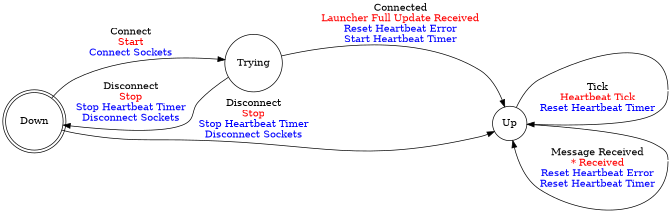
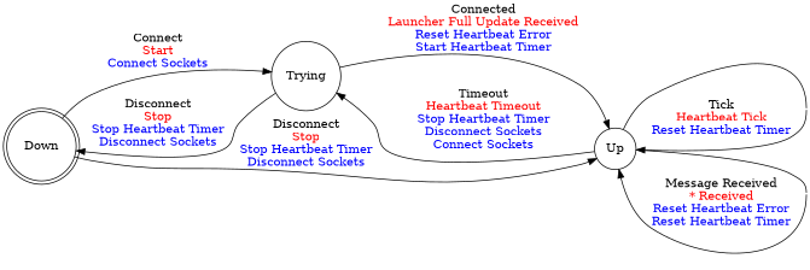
  digraph {
    rankdir=LR
    splines=true
    node [shape=circle]
    Down [shape=doublecircle]
    Trying
    Up
    uptickup [fixedsize=true height=0 margin=0 penwidth=0 shape=point width=0]
    upmessage_receivedup [fixedsize=true height=0 margin=0 penwidth=0 shape=point width=0]
    Down -> Trying [label=<Connect<br></br><Font Color="Red">Start<Br></Br></Font><Font Color="Blue">Connect Sockets<Br></Br></Font>>]
    Down -> Up [label=<Disconnect<br></br><Font Color="Red">Stop<Br></Br></Font><Font Color="Blue">Stop Heartbeat Timer<Br></Br>Disconnect Sockets<Br></Br></Font>>]
    Trying -> Down [label=<Disconnect<br></br><Font Color="Red">Stop<Br></Br></Font><Font Color="Blue">Stop Heartbeat Timer<Br></Br>Disconnect Sockets<Br></Br></Font>>]
    Trying -> Up [label=<Connected<br></br><Font Color="Red">Launcher Full Update Received<Br></Br></Font><Font Color="Blue">Reset Heartbeat Error<Br></Br>Start Heartbeat Timer<Br></Br></Font>>]
+   Up -> Trying [label=<Timeout<br></br><Font Color="Red">Heartbeat Timeout<Br></Br></Font><Font Color="Blue">Stop Heartbeat Timer<Br></Br>Disconnect Sockets<Br></Br>Connect Sockets<Br></Br></Font>>]
    Up -> uptickup [arrowhead=none headport=n]
    Up -> upmessage_receivedup [arrowhead=none headport=n]
    uptickup -> Up [label=<Tick<br></br><Font Color="Red">Heartbeat Tick<Br></Br></Font><Font Color="Blue">Reset Heartbeat Timer<Br></Br></Font>> tailport=s]
    upmessage_receivedup -> Up [label=<Message Received<br></br><Font Color="Red">* Received<Br></Br></Font><Font Color="Blue">Reset Heartbeat Error<Br></Br>Reset Heartbeat Timer<Br></Br></Font>> tailport=s]
  }
